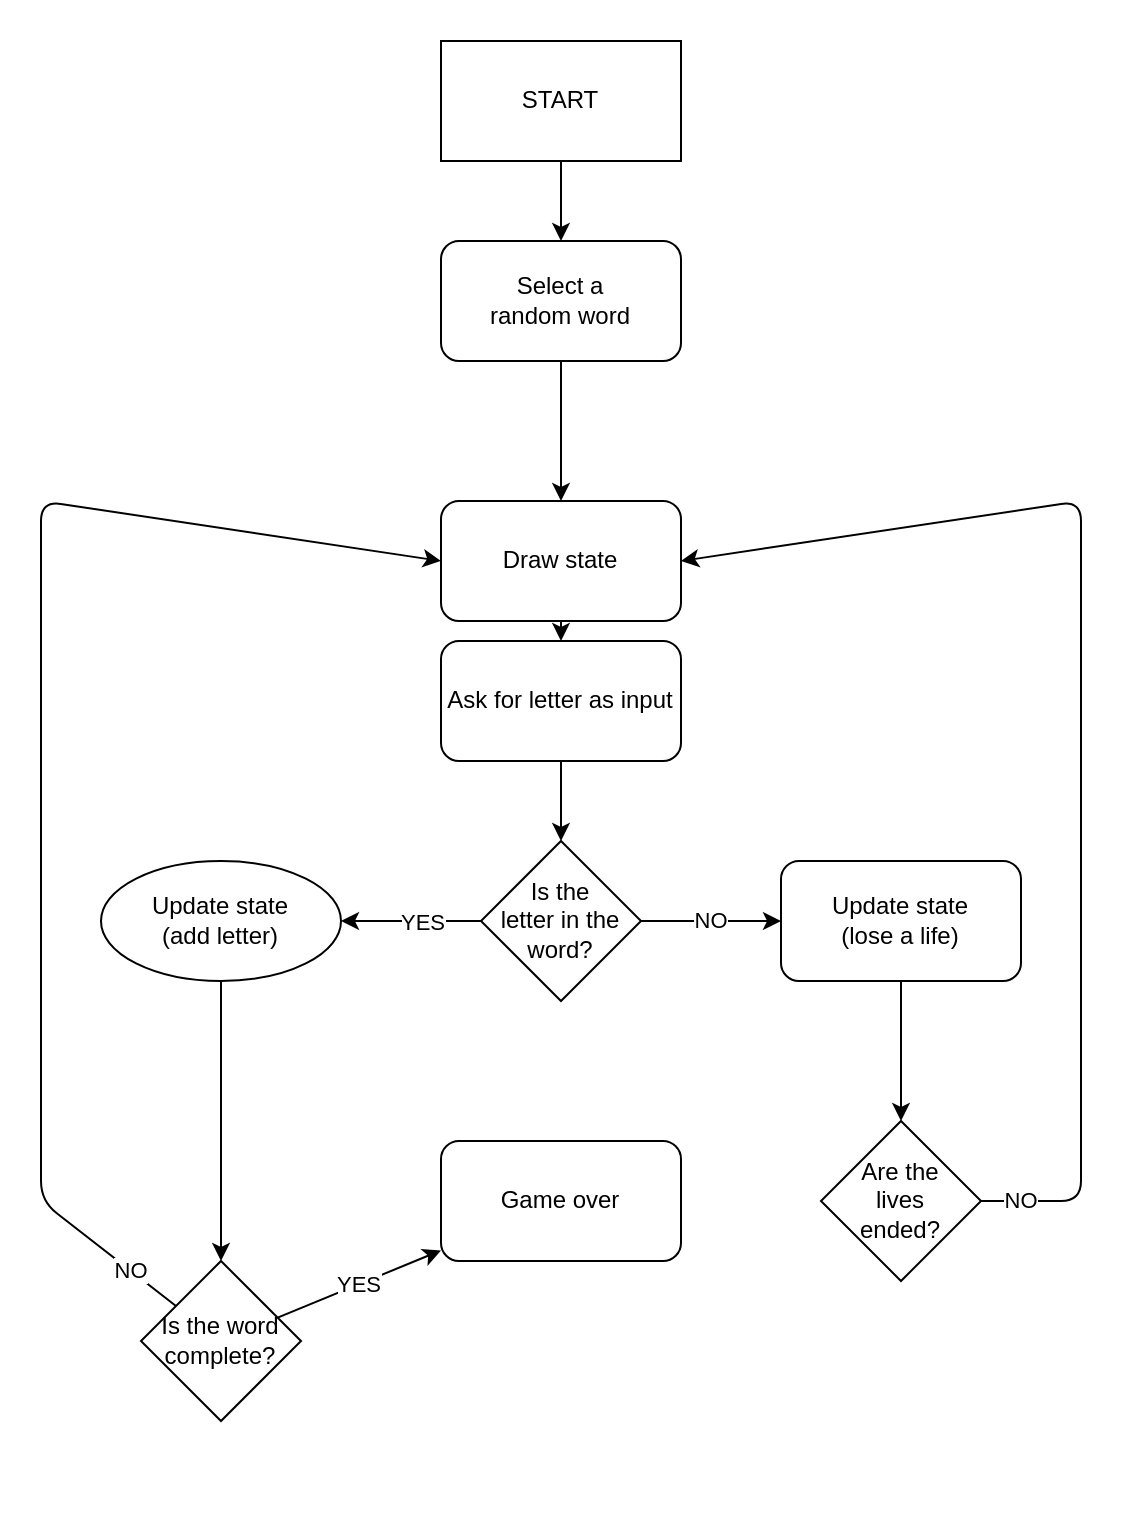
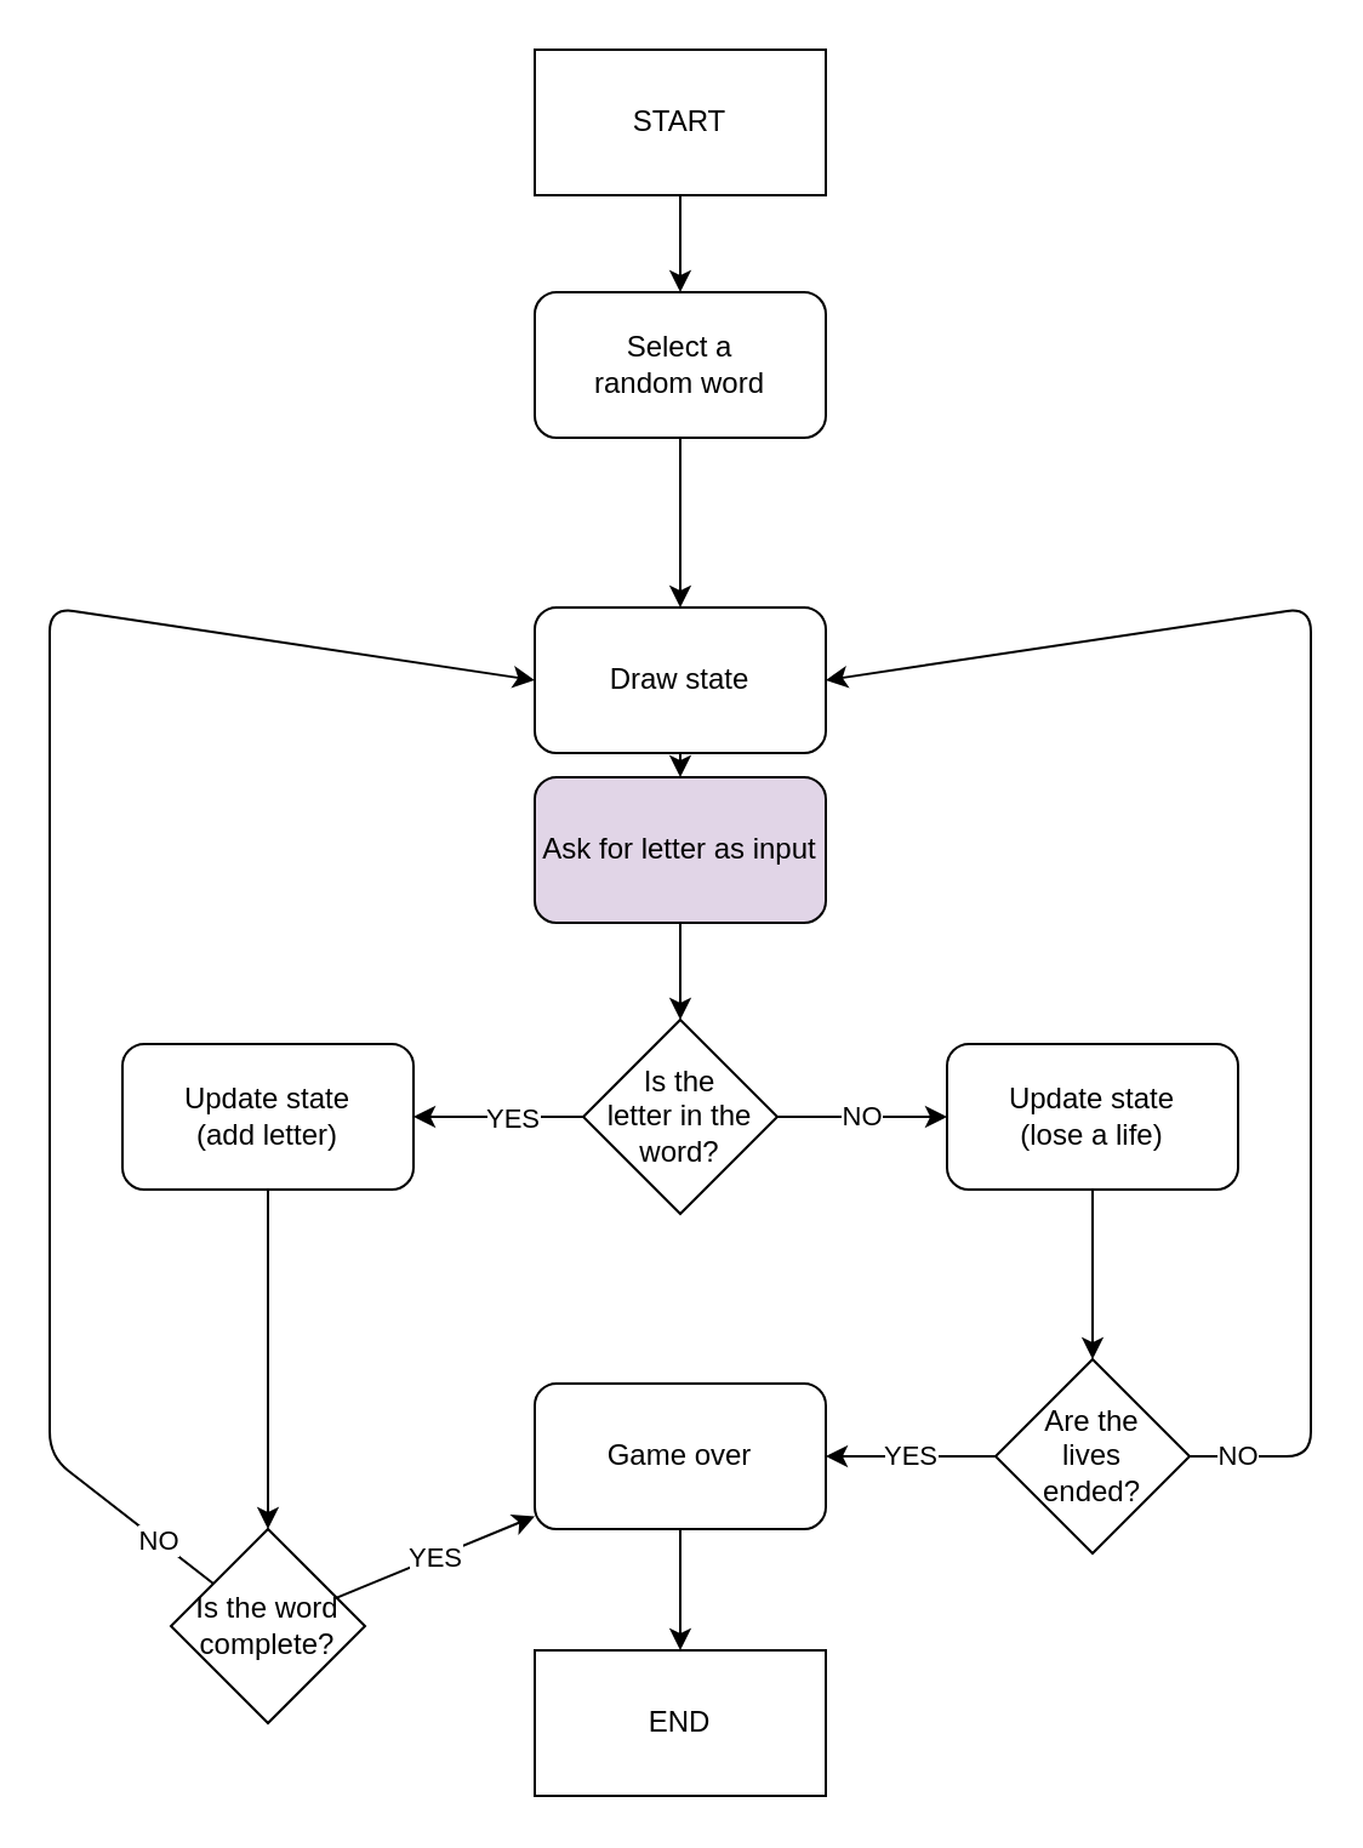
  <mxCell id="0" />
  <mxCell id="1" parent="0" />
  <mxCell id="2" value="" style="edgeStyle=none;html=1;" edge="1" parent="1" target="4"><mxGeometry relative="1" as="geometry"><mxPoint x="280" y="80" as="sourcePoint" /></mxGeometry></mxCell>
  <mxCell id="3" value="" style="edgeStyle=none;html=1;" edge="1" parent="1" source="4" target="6"><mxGeometry relative="1" as="geometry" /></mxCell>
  <mxCell id="4" value="Select a&lt;br&gt;random word" style="rounded=1;whiteSpace=wrap;html=1;" vertex="1" parent="1"><mxGeometry x="220" y="120" width="120" height="60" as="geometry" /></mxCell>
  <mxCell id="5" value="" style="edgeStyle=none;html=1;" edge="1" parent="1" source="6" target="8"><mxGeometry relative="1" as="geometry" /></mxCell>
  <mxCell id="6" value="Draw state" style="rounded=1;whiteSpace=wrap;html=1;" vertex="1" parent="1"><mxGeometry x="220" y="250" width="120" height="60" as="geometry" /></mxCell>
  <mxCell id="7" value="" style="edgeStyle=none;html=1;" edge="1" parent="1" source="8" target="12"><mxGeometry relative="1" as="geometry" /></mxCell>
- <mxCell id="8" value="Ask for letter as input" style="rounded=1;whiteSpace=wrap;html=1;" vertex="1" parent="1"><mxGeometry x="220" y="320" width="120" height="60" as="geometry" /></mxCell>
+ <mxCell id="8" value="Ask for letter as input" style="rounded=1;whiteSpace=wrap;html=1;fillColor=#e1d5e7;" vertex="1" parent="1"><mxGeometry x="220" y="320" width="120" height="60" as="geometry" /></mxCell>
  <mxCell id="9" value="NO" style="edgeStyle=none;html=1;" edge="1" parent="1" source="12" target="14"><mxGeometry relative="1" as="geometry" /></mxCell>
  <mxCell id="10" value="" style="edgeStyle=none;html=1;" edge="1" parent="1" source="12" target="16"><mxGeometry relative="1" as="geometry" /></mxCell>
  <mxCell id="11" value="YES" style="edgeLabel;html=1;align=center;verticalAlign=middle;resizable=0;points=[];" vertex="1" connectable="0" parent="10"><mxGeometry x="-0.657" relative="1" as="geometry"><mxPoint x="-18" as="offset" /></mxGeometry></mxCell>
  <mxCell id="12" value="Is the&lt;br&gt;letter in the word?" style="rhombus;whiteSpace=wrap;html=1;" vertex="1" parent="1"><mxGeometry x="240" y="420" width="80" height="80" as="geometry" /></mxCell>
  <mxCell id="13" value="" style="edgeStyle=none;html=1;" edge="1" parent="1" source="14" target="24"><mxGeometry relative="1" as="geometry" /></mxCell>
  <mxCell id="14" value="Update state&lt;br&gt;(lose a life)" style="rounded=1;whiteSpace=wrap;html=1;" vertex="1" parent="1"><mxGeometry x="390" y="430" width="120" height="60" as="geometry" /></mxCell>
  <mxCell id="15" value="" style="edgeStyle=none;html=1;" edge="1" parent="1" source="16" target="19"><mxGeometry relative="1" as="geometry" /></mxCell>
- <mxCell id="16" value="Update state&lt;br&gt;(add letter)" style="ellipse;whiteSpace=wrap;html=1;" vertex="1" parent="1"><mxGeometry x="50" y="430" width="120" height="60" as="geometry" /></mxCell>
+ <mxCell id="16" value="Update state&lt;br&gt;(add letter)" style="rounded=1;whiteSpace=wrap;html=1;" vertex="1" parent="1"><mxGeometry x="50" y="430" width="120" height="60" as="geometry" /></mxCell>
  <mxCell id="17" value="YES" style="edgeStyle=none;html=1;" edge="1" parent="1" source="19" target="21"><mxGeometry relative="1" as="geometry" /></mxCell>
  <mxCell id="18" value="NO" style="edgeStyle=none;html=1;entryX=0;entryY=0.5;entryDx=0;entryDy=0;" edge="1" parent="1" source="19" target="6"><mxGeometry x="-0.909" relative="1" as="geometry"><Array as="points"><mxPoint x="20" y="600" /><mxPoint x="20" y="250" /></Array><mxPoint as="offset" /></mxGeometry></mxCell>
  <mxCell id="19" value="Is the word&lt;br&gt;complete?" style="rhombus;whiteSpace=wrap;html=1;" vertex="1" parent="1"><mxGeometry x="70" y="630" width="80" height="80" as="geometry" /></mxCell>
+ <mxCell id="20" value="" style="edgeStyle=none;html=1;" edge="1" parent="1" source="21" target="25"><mxGeometry relative="1" as="geometry" /></mxCell>
  <mxCell id="21" value="Game over" style="rounded=1;whiteSpace=wrap;html=1;" vertex="1" parent="1"><mxGeometry x="220" y="570" width="120" height="60" as="geometry" /></mxCell>
+ <mxCell id="22" value="YES" style="edgeStyle=none;html=1;" edge="1" parent="1" source="24" target="21"><mxGeometry relative="1" as="geometry" /></mxCell>
  <mxCell id="23" value="NO" style="edgeStyle=none;html=1;entryX=1;entryY=0.5;entryDx=0;entryDy=0;" edge="1" parent="1" source="24" target="6"><mxGeometry x="-0.933" relative="1" as="geometry"><mxPoint x="540" y="250" as="targetPoint" /><Array as="points"><mxPoint x="540" y="600" /><mxPoint x="540" y="250" /></Array><mxPoint as="offset" /></mxGeometry></mxCell>
  <mxCell id="24" value="Are the&lt;br&gt;lives&lt;br&gt;ended?" style="rhombus;whiteSpace=wrap;html=1;" vertex="1" parent="1"><mxGeometry x="410" y="560" width="80" height="80" as="geometry" /></mxCell>
+ <mxCell id="25" value="END" style="rounded=0;whiteSpace=wrap;html=1;" vertex="1" parent="1"><mxGeometry x="220" y="680" width="120" height="60" as="geometry" /></mxCell>
  <mxCell id="26" value="START" style="rounded=0;whiteSpace=wrap;html=1;" vertex="1" parent="1"><mxGeometry x="220" y="20" width="120" height="60" as="geometry" /></mxCell>
